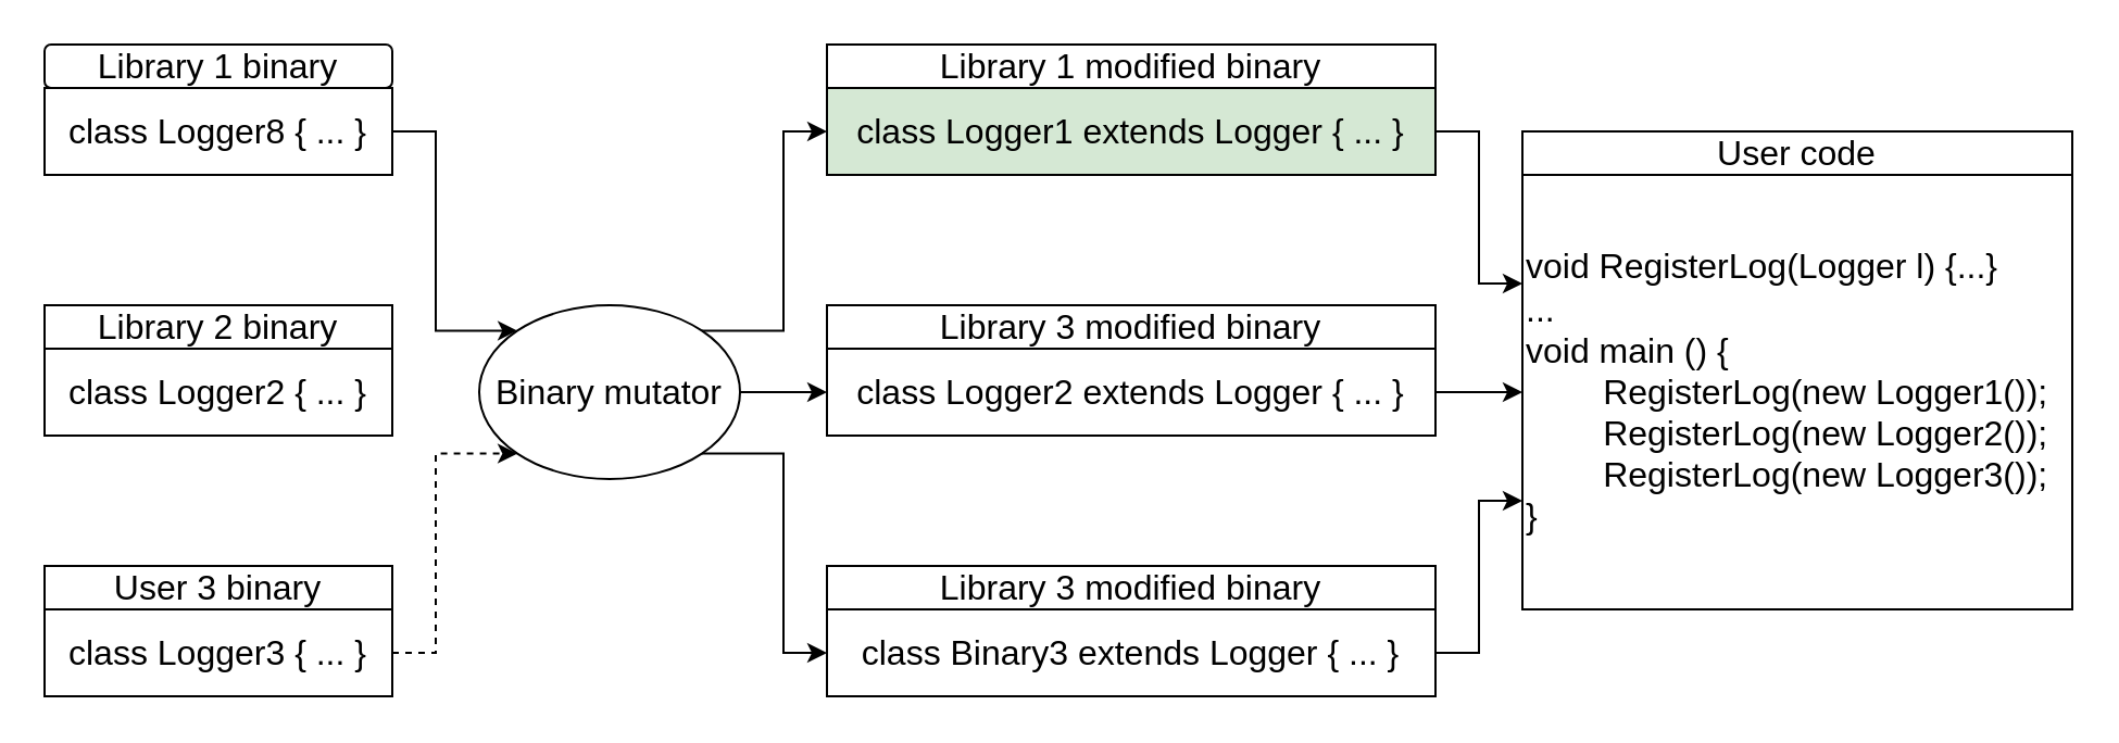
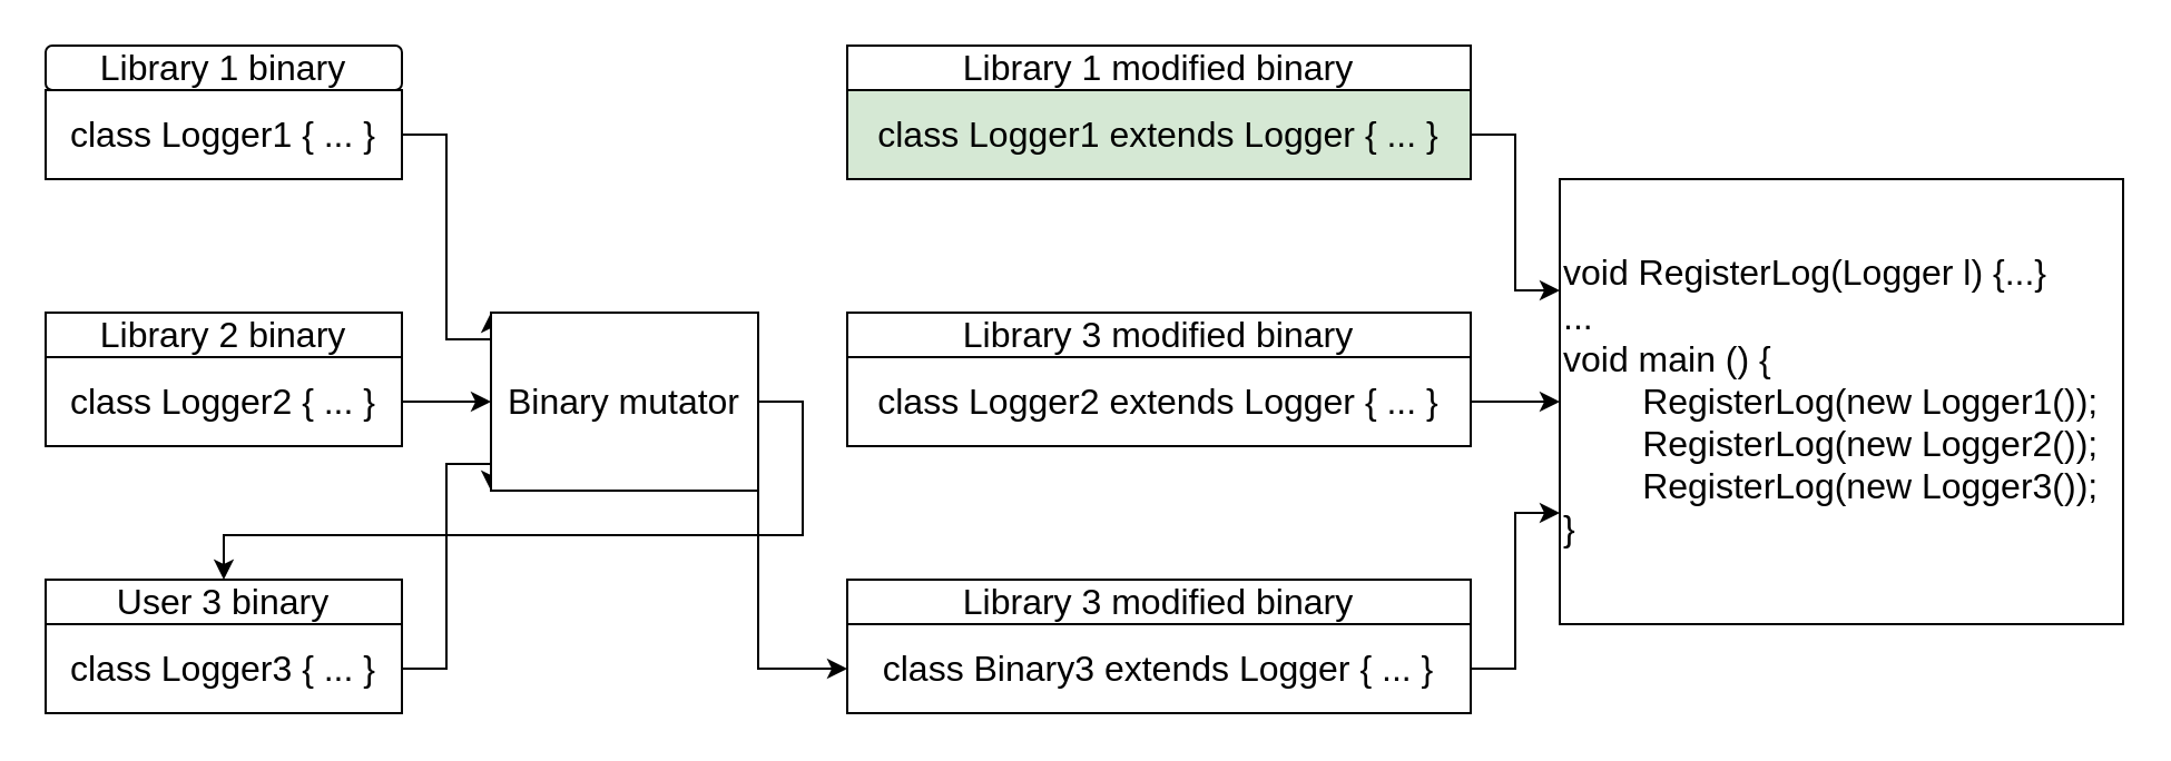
  <mxCell id="0" />
  <mxCell id="1" parent="0" />
  <mxCell id="2" style="edgeStyle=orthogonalEdgeStyle;rounded=0;orthogonalLoop=1;jettySize=auto;html=1;exitX=1;exitY=0.5;exitDx=0;exitDy=0;entryX=0;entryY=0;entryDx=0;entryDy=0;" parent="1" source="3" target="15" edge="1"><mxGeometry relative="1" as="geometry"><Array as="points"><mxPoint x="200" y="60" /><mxPoint x="200" y="152" /></Array></mxGeometry></mxCell>
- <mxCell id="3" value="&lt;font style=&quot;font-size: 16px;&quot;&gt;class Logger8 { ... }&lt;/font&gt;" style="rounded=0;whiteSpace=wrap;html=1;" parent="1" vertex="1"><mxGeometry x="20" y="40" width="160" height="40" as="geometry" /></mxCell>
+ <mxCell id="3" value="&lt;font style=&quot;font-size: 16px;&quot;&gt;class Logger1 { ... }&lt;/font&gt;" style="rounded=0;whiteSpace=wrap;html=1;" parent="1" vertex="1"><mxGeometry x="20" y="40" width="160" height="40" as="geometry" /></mxCell>
+ <mxCell id="4" style="edgeStyle=orthogonalEdgeStyle;rounded=0;orthogonalLoop=1;jettySize=auto;html=1;exitX=1;exitY=0.5;exitDx=0;exitDy=0;entryX=0;entryY=0.5;entryDx=0;entryDy=0;" parent="1" source="5" target="15" edge="1"><mxGeometry relative="1" as="geometry" /></mxCell>
  <mxCell id="5" value="&lt;font style=&quot;font-size: 16px;&quot;&gt;class Logger2 { ... }&lt;/font&gt;" style="rounded=0;whiteSpace=wrap;html=1;" parent="1" vertex="1"><mxGeometry x="20" y="160" width="160" height="40" as="geometry" /></mxCell>
- <mxCell id="6" style="edgeStyle=orthogonalEdgeStyle;rounded=0;orthogonalLoop=1;jettySize=auto;html=1;exitX=1;exitY=0.5;exitDx=0;exitDy=0;entryX=0;entryY=1;entryDx=0;entryDy=0;dashed=1;" parent="1" source="7" target="15" edge="1"><mxGeometry relative="1" as="geometry"><Array as="points"><mxPoint x="200" y="300" /><mxPoint x="200" y="208" /></Array></mxGeometry></mxCell>
+ <mxCell id="6" style="edgeStyle=orthogonalEdgeStyle;rounded=0;orthogonalLoop=1;jettySize=auto;html=1;exitX=1;exitY=0.5;exitDx=0;exitDy=0;entryX=0;entryY=1;entryDx=0;entryDy=0;" parent="1" source="7" target="15" edge="1"><mxGeometry relative="1" as="geometry"><Array as="points"><mxPoint x="200" y="300" /><mxPoint x="200" y="208" /></Array></mxGeometry></mxCell>
  <mxCell id="7" value="&lt;font style=&quot;font-size: 16px;&quot;&gt;class Logger3 { ... }&lt;/font&gt;" style="rounded=0;whiteSpace=wrap;html=1;" parent="1" vertex="1"><mxGeometry x="20" y="280" width="160" height="40" as="geometry" /></mxCell>
  <mxCell id="8" value="&lt;font style=&quot;font-size: 16px;&quot;&gt;void RegisterLog(Logger l) {...}&lt;/font&gt;&lt;div style=&quot;font-size: 16px;&quot;&gt;&lt;font style=&quot;font-size: 16px;&quot;&gt;...&lt;/font&gt;&lt;/div&gt;&lt;div style=&quot;font-size: 16px;&quot;&gt;&lt;font style=&quot;font-size: 16px;&quot;&gt;void main () {&lt;/font&gt;&lt;/div&gt;&lt;div style=&quot;font-size: 16px;&quot;&gt;&lt;font style=&quot;font-size: 16px;&quot;&gt;&lt;span style=&quot;white-space: pre;&quot;&gt;&#09;&lt;/span&gt;RegisterLog(new Logger1());&lt;/font&gt;&lt;/div&gt;&lt;div style=&quot;font-size: 16px;&quot;&gt;&lt;font style=&quot;font-size: 16px;&quot;&gt;&lt;span style=&quot;white-space: pre;&quot;&gt;&#09;&lt;/span&gt;RegisterLog(new Logger2());&lt;br&gt;&lt;/font&gt;&lt;/div&gt;&lt;div style=&quot;font-size: 16px;&quot;&gt;&lt;font style=&quot;font-size: 16px;&quot;&gt;&lt;span style=&quot;white-space: pre;&quot;&gt;&#09;&lt;/span&gt;RegisterLog(new Logger3());&lt;/font&gt;&lt;/div&gt;&lt;div style=&quot;font-size: 16px;&quot;&gt;&lt;font style=&quot;font-size: 16px;&quot;&gt;}&lt;/font&gt;&lt;/div&gt;" style="rounded=0;whiteSpace=wrap;html=1;align=left;" parent="1" vertex="1"><mxGeometry x="700" y="80" width="253" height="200" as="geometry" /></mxCell>
  <mxCell id="9" value="&lt;font style=&quot;font-size: 16px;&quot;&gt;Library 1 binary&lt;/font&gt;" style="whiteSpace=wrap;html=1;rounded=1;" parent="1" vertex="1"><mxGeometry x="20" y="20" width="160" height="20" as="geometry" /></mxCell>
  <mxCell id="10" value="&lt;font style=&quot;font-size: 16px;&quot;&gt;Library 2&amp;nbsp;&lt;/font&gt;&lt;span style=&quot;font-size: 16px;&quot;&gt;binary&lt;/span&gt;" style="rounded=0;whiteSpace=wrap;html=1;" parent="1" vertex="1"><mxGeometry x="20" y="140" width="160" height="20" as="geometry" /></mxCell>
  <mxCell id="11" value="&lt;font style=&quot;font-size: 16px;&quot;&gt;User 3&amp;nbsp;&lt;/font&gt;&lt;span style=&quot;font-size: 16px;&quot;&gt;binary&lt;/span&gt;" style="rounded=0;whiteSpace=wrap;html=1;" parent="1" vertex="1"><mxGeometry x="20" y="260" width="160" height="20" as="geometry" /></mxCell>
  <mxCell id="12" style="edgeStyle=orthogonalEdgeStyle;rounded=0;orthogonalLoop=1;jettySize=auto;html=1;exitX=1;exitY=1;exitDx=0;exitDy=0;entryX=0;entryY=0.5;entryDx=0;entryDy=0;" parent="1" source="15" target="21" edge="1"><mxGeometry relative="1" as="geometry" /></mxCell>
- <mxCell id="13" style="edgeStyle=orthogonalEdgeStyle;rounded=0;orthogonalLoop=1;jettySize=auto;html=1;exitX=1;exitY=0.5;exitDx=0;exitDy=0;entryX=0;entryY=0.5;entryDx=0;entryDy=0;" parent="1" source="15" target="19" edge="1"><mxGeometry relative="1" as="geometry" /></mxCell>
- <mxCell id="14" style="edgeStyle=orthogonalEdgeStyle;rounded=0;orthogonalLoop=1;jettySize=auto;html=1;exitX=1;exitY=0;exitDx=0;exitDy=0;entryX=0;entryY=0.5;entryDx=0;entryDy=0;" parent="1" source="15" target="17" edge="1"><mxGeometry relative="1" as="geometry" /></mxCell>
- <mxCell id="15" value="&lt;div&gt;&lt;span style=&quot;font-size: 16px;&quot;&gt;Binary mutator&lt;/span&gt;&lt;/div&gt;" style="ellipse;whiteSpace=wrap;html=1;" parent="1" vertex="1"><mxGeometry x="220" y="140" width="120" height="80" as="geometry" /></mxCell>
+ <mxCell id="13" style="edgeStyle=orthogonalEdgeStyle;rounded=0;orthogonalLoop=1;jettySize=auto;html=1;exitX=1;exitY=0.5;exitDx=0;exitDy=0;" parent="1" source="15" target="11" edge="1"><mxGeometry relative="1" as="geometry" /></mxCell>
+ <mxCell id="15" value="&lt;div&gt;&lt;span style=&quot;font-size: 16px;&quot;&gt;Binary mutator&lt;/span&gt;&lt;/div&gt;" style="whiteSpace=wrap;html=1;rounded=0;" parent="1" vertex="1"><mxGeometry x="220" y="140" width="120" height="80" as="geometry" /></mxCell>
  <mxCell id="16" style="edgeStyle=orthogonalEdgeStyle;rounded=0;orthogonalLoop=1;jettySize=auto;html=1;exitX=1;exitY=0.5;exitDx=0;exitDy=0;entryX=0;entryY=0.25;entryDx=0;entryDy=0;" parent="1" source="17" target="8" edge="1"><mxGeometry relative="1" as="geometry" /></mxCell>
  <mxCell id="17" value="&lt;font style=&quot;font-size: 16px;&quot;&gt;class Logger1 extends Logger&amp;nbsp;{ ... }&lt;/font&gt;" style="rounded=0;whiteSpace=wrap;html=1;fillColor=#d5e8d4;" parent="1" vertex="1"><mxGeometry x="380" y="40" width="280" height="40" as="geometry" /></mxCell>
  <mxCell id="18" style="edgeStyle=orthogonalEdgeStyle;rounded=0;orthogonalLoop=1;jettySize=auto;html=1;exitX=1;exitY=0.5;exitDx=0;exitDy=0;entryX=0;entryY=0.5;entryDx=0;entryDy=0;" parent="1" source="19" target="8" edge="1"><mxGeometry relative="1" as="geometry" /></mxCell>
  <mxCell id="19" value="&lt;font style=&quot;font-size: 16px;&quot;&gt;class Logger2 extends Logger&amp;nbsp;{ ... }&lt;/font&gt;" style="rounded=0;whiteSpace=wrap;html=1;" parent="1" vertex="1"><mxGeometry x="380" y="160" width="280" height="40" as="geometry" /></mxCell>
  <mxCell id="20" style="edgeStyle=orthogonalEdgeStyle;rounded=0;orthogonalLoop=1;jettySize=auto;html=1;exitX=1;exitY=0.5;exitDx=0;exitDy=0;entryX=0;entryY=0.75;entryDx=0;entryDy=0;" parent="1" source="21" target="8" edge="1"><mxGeometry relative="1" as="geometry" /></mxCell>
  <mxCell id="21" value="&lt;font style=&quot;font-size: 16px;&quot;&gt;class Binary3 extends Logger { ... }&lt;/font&gt;" style="rounded=0;whiteSpace=wrap;html=1;" parent="1" vertex="1"><mxGeometry x="380" y="280" width="280" height="40" as="geometry" /></mxCell>
  <mxCell id="22" value="&lt;font style=&quot;font-size: 16px;&quot;&gt;Library 1 modified binary&lt;/font&gt;" style="rounded=0;whiteSpace=wrap;html=1;" parent="1" vertex="1"><mxGeometry x="380" y="20" width="280" height="20" as="geometry" /></mxCell>
  <mxCell id="23" value="&lt;font style=&quot;font-size: 16px;&quot;&gt;Library 3 modified binary&lt;/font&gt;" style="rounded=0;whiteSpace=wrap;html=1;" parent="1" vertex="1"><mxGeometry x="380" y="140" width="280" height="20" as="geometry" /></mxCell>
  <mxCell id="24" value="&lt;font style=&quot;font-size: 16px;&quot;&gt;Library 3 modified binary&lt;/font&gt;" style="rounded=0;whiteSpace=wrap;html=1;" parent="1" vertex="1"><mxGeometry x="380" y="260" width="280" height="20" as="geometry" /></mxCell>
- <mxCell id="25" value="&lt;font style=&quot;font-size: 16px;&quot;&gt;User code&lt;/font&gt;" style="rounded=0;whiteSpace=wrap;html=1;" parent="1" vertex="1"><mxGeometry x="700" y="60" width="253" height="20" as="geometry" /></mxCell>
